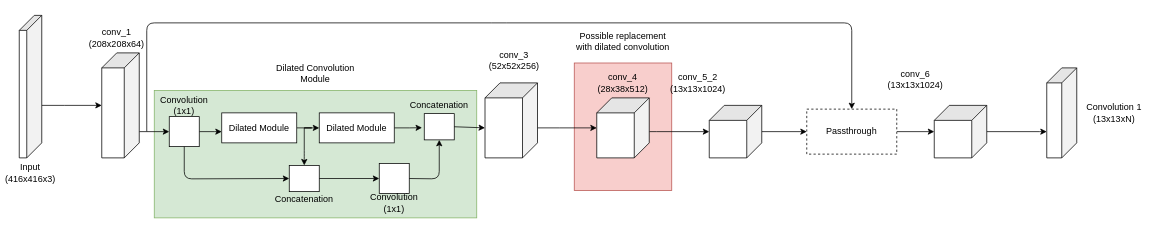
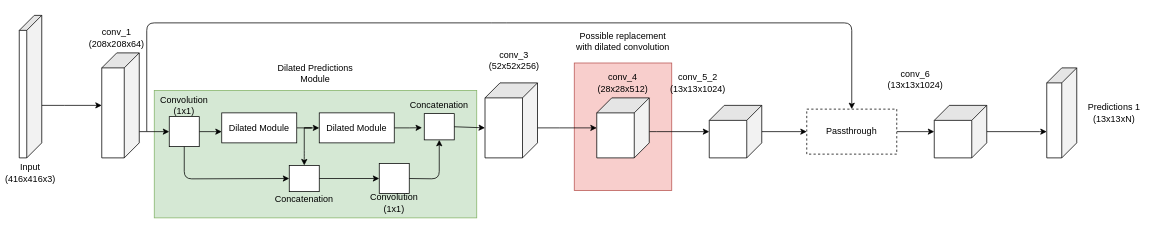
  <mxCell id="0" />
  <mxCell id="1" parent="0" />
  <mxCell id="2" value="" style="rounded=0;whiteSpace=wrap;html=1;fillColor=#f8cecc;strokeColor=#b85450;" vertex="1" parent="1"><mxGeometry x="765" y="83.5" width="130" height="170" as="geometry" /></mxCell>
  <mxCell id="3" value="" style="rounded=0;whiteSpace=wrap;html=1;fillColor=#d5e8d4;strokeColor=#82b366;" vertex="1" parent="1"><mxGeometry x="205" y="120" width="430" height="170" as="geometry" /></mxCell>
  <mxCell id="4" value="" style="edgeStyle=orthogonalEdgeStyle;rounded=0;orthogonalLoop=1;jettySize=auto;html=1;" edge="1" parent="1" source="5" target="7"><mxGeometry relative="1" as="geometry"><Array as="points"><mxPoint x="85" y="140" /><mxPoint x="85" y="140" /></Array></mxGeometry></mxCell>
  <mxCell id="5" value="" style="shape=cube;whiteSpace=wrap;html=1;boundedLbl=1;backgroundOutline=1;darkOpacity=0.05;darkOpacity2=0.1;direction=north;flipH=1;flipV=1;" vertex="1" parent="1"><mxGeometry x="25" y="20" width="30" height="190" as="geometry" /></mxCell>
  <mxCell id="6" value="" style="edgeStyle=orthogonalEdgeStyle;rounded=0;orthogonalLoop=1;jettySize=auto;html=1;entryX=0;entryY=0.5;entryDx=0;entryDy=0;" edge="1" parent="1" source="7" target="24"><mxGeometry relative="1" as="geometry"><mxPoint x="265" y="140" as="targetPoint" /><Array as="points"><mxPoint x="195" y="175" /><mxPoint x="195" y="175" /></Array></mxGeometry></mxCell>
  <mxCell id="7" value="" style="shape=cube;whiteSpace=wrap;html=1;boundedLbl=1;backgroundOutline=1;darkOpacity=0.05;darkOpacity2=0.1;direction=north;flipH=1;flipV=1;" vertex="1" parent="1"><mxGeometry x="135" y="70" width="50" height="140" as="geometry" /></mxCell>
  <mxCell id="8" value="" style="edgeStyle=orthogonalEdgeStyle;rounded=0;orthogonalLoop=1;jettySize=auto;html=1;" edge="1" parent="1" source="9" target="11"><mxGeometry relative="1" as="geometry"><Array as="points"><mxPoint x="745" y="170" /><mxPoint x="745" y="170" /></Array></mxGeometry></mxCell>
  <mxCell id="9" value="" style="shape=cube;whiteSpace=wrap;html=1;boundedLbl=1;backgroundOutline=1;darkOpacity=0.05;darkOpacity2=0.1;direction=north;flipH=1;flipV=1;" vertex="1" parent="1"><mxGeometry x="646" y="110" width="70" height="100" as="geometry" /></mxCell>
  <mxCell id="10" value="" style="edgeStyle=orthogonalEdgeStyle;rounded=0;orthogonalLoop=1;jettySize=auto;html=1;" edge="1" parent="1" source="11" target="13"><mxGeometry relative="1" as="geometry"><Array as="points"><mxPoint x="875" y="175" /><mxPoint x="875" y="175" /></Array></mxGeometry></mxCell>
  <mxCell id="11" value="" style="shape=cube;whiteSpace=wrap;html=1;boundedLbl=1;backgroundOutline=1;darkOpacity=0.05;darkOpacity2=0.1;direction=north;flipH=1;flipV=1;" vertex="1" parent="1"><mxGeometry x="795" y="130" width="70" height="80" as="geometry" /></mxCell>
  <mxCell id="12" value="" style="edgeStyle=orthogonalEdgeStyle;rounded=0;orthogonalLoop=1;jettySize=auto;html=1;" edge="1" parent="1" source="13" target="46"><mxGeometry relative="1" as="geometry" /></mxCell>
  <mxCell id="13" value="" style="shape=cube;whiteSpace=wrap;html=1;boundedLbl=1;backgroundOutline=1;darkOpacity=0.05;darkOpacity2=0.1;direction=north;flipH=1;flipV=1;" vertex="1" parent="1"><mxGeometry x="945" y="140" width="70" height="70" as="geometry" /></mxCell>
  <mxCell id="14" value="" style="edgeStyle=orthogonalEdgeStyle;rounded=0;orthogonalLoop=1;jettySize=auto;html=1;" edge="1" parent="1" source="15" target="16"><mxGeometry relative="1" as="geometry"><Array as="points"><mxPoint x="1385" y="175" /><mxPoint x="1385" y="175" /></Array></mxGeometry></mxCell>
  <mxCell id="15" value="" style="shape=cube;whiteSpace=wrap;html=1;boundedLbl=1;backgroundOutline=1;darkOpacity=0.05;darkOpacity2=0.1;direction=north;flipH=1;flipV=1;" vertex="1" parent="1"><mxGeometry x="1245" y="140" width="70" height="70" as="geometry" /></mxCell>
  <mxCell id="16" value="" style="shape=cube;whiteSpace=wrap;html=1;boundedLbl=1;backgroundOutline=1;darkOpacity=0.05;darkOpacity2=0.1;direction=north;flipH=1;flipV=1;" vertex="1" parent="1"><mxGeometry x="1395" y="90" width="40" height="120" as="geometry" /></mxCell>
  <mxCell id="17" value="conv_1&lt;br&gt;(208x208x64)" style="text;html=1;strokeColor=none;fillColor=none;align=center;verticalAlign=middle;whiteSpace=wrap;rounded=0;" vertex="1" parent="1"><mxGeometry x="135" y="40" width="40" height="20" as="geometry" /></mxCell>
  <mxCell id="18" value="conv_5_2&lt;br&gt;(13x13x1024)" style="text;html=1;strokeColor=none;fillColor=none;align=center;verticalAlign=middle;whiteSpace=wrap;rounded=0;" vertex="1" parent="1"><mxGeometry x="910" y="100" width="40" height="20" as="geometry" /></mxCell>
- <mxCell id="19" value="conv_4&lt;br&gt;(28x38x512)" style="text;html=1;strokeColor=none;fillColor=none;align=center;verticalAlign=middle;whiteSpace=wrap;rounded=0;" vertex="1" parent="1"><mxGeometry x="810" y="100" width="40" height="20" as="geometry" /></mxCell>
+ <mxCell id="19" value="conv_4&lt;br&gt;(28x28x512)" style="text;html=1;strokeColor=none;fillColor=none;align=center;verticalAlign=middle;whiteSpace=wrap;rounded=0;" vertex="1" parent="1"><mxGeometry x="810" y="100" width="40" height="20" as="geometry" /></mxCell>
  <mxCell id="20" value="conv_6&lt;br&gt;(13x13x1024)" style="text;html=1;strokeColor=none;fillColor=none;align=center;verticalAlign=middle;whiteSpace=wrap;rounded=0;" vertex="1" parent="1"><mxGeometry x="1200" y="90" width="40" height="30" as="geometry" /></mxCell>
  <mxCell id="21" value="Input&lt;br&gt;(416x416x3)" style="text;html=1;strokeColor=none;fillColor=none;align=center;verticalAlign=middle;whiteSpace=wrap;rounded=0;" vertex="1" parent="1"><mxGeometry x="20" y="220" width="40" height="20" as="geometry" /></mxCell>
- <mxCell id="22" value="Convolution 1&lt;br&gt;(13x13xN)" style="text;html=1;strokeColor=none;fillColor=none;align=center;verticalAlign=middle;whiteSpace=wrap;rounded=0;" vertex="1" parent="1"><mxGeometry x="1435" y="135" width="100" height="30" as="geometry" /></mxCell>
+ <mxCell id="22" value="Predictions 1&lt;br&gt;(13x13xN)" style="text;html=1;strokeColor=none;fillColor=none;align=center;verticalAlign=middle;whiteSpace=wrap;rounded=0;" vertex="1" parent="1"><mxGeometry x="1435" y="135" width="100" height="30" as="geometry" /></mxCell>
  <mxCell id="23" value="" style="edgeStyle=orthogonalEdgeStyle;rounded=0;orthogonalLoop=1;jettySize=auto;html=1;entryX=0;entryY=0.5;entryDx=0;entryDy=0;" edge="1" parent="1" source="24"><mxGeometry relative="1" as="geometry"><mxPoint x="295" y="175" as="targetPoint" /></mxGeometry></mxCell>
  <mxCell id="24" value="" style="whiteSpace=wrap;html=1;aspect=fixed;" vertex="1" parent="1"><mxGeometry x="225" y="155" width="40" height="40" as="geometry" /></mxCell>
  <mxCell id="25" value="Convolution&lt;br&gt;(1x1)" style="text;html=1;strokeColor=none;fillColor=none;align=center;verticalAlign=middle;whiteSpace=wrap;rounded=0;" vertex="1" parent="1"><mxGeometry x="225" y="130" width="40" height="20" as="geometry" /></mxCell>
  <mxCell id="26" value="" style="edgeStyle=orthogonalEdgeStyle;rounded=0;orthogonalLoop=1;jettySize=auto;html=1;" edge="1" parent="1" source="27" target="29"><mxGeometry relative="1" as="geometry" /></mxCell>
  <mxCell id="27" value="Dilated Module" style="rounded=0;whiteSpace=wrap;html=1;" vertex="1" parent="1"><mxGeometry x="295" y="150" width="100" height="40" as="geometry" /></mxCell>
  <mxCell id="28" value="" style="edgeStyle=orthogonalEdgeStyle;rounded=0;orthogonalLoop=1;jettySize=auto;html=1;entryX=-0.074;entryY=0.536;entryDx=0;entryDy=0;entryPerimeter=0;" edge="1" parent="1" source="29" target="30"><mxGeometry relative="1" as="geometry"><mxPoint x="605" y="170" as="targetPoint" /></mxGeometry></mxCell>
  <mxCell id="29" value="Dilated Module" style="rounded=0;whiteSpace=wrap;html=1;" vertex="1" parent="1"><mxGeometry x="425" y="150" width="100" height="40" as="geometry" /></mxCell>
  <mxCell id="30" value="" style="rounded=0;whiteSpace=wrap;html=1;" vertex="1" parent="1"><mxGeometry x="565" y="151" width="40" height="35" as="geometry" /></mxCell>
  <mxCell id="31" value="Concatenation" style="text;html=1;strokeColor=none;fillColor=none;align=center;verticalAlign=middle;whiteSpace=wrap;rounded=0;" vertex="1" parent="1"><mxGeometry x="565" y="130" width="40" height="20" as="geometry" /></mxCell>
  <mxCell id="32" value="" style="rounded=0;whiteSpace=wrap;html=1;" vertex="1" parent="1"><mxGeometry x="385" y="220" width="40" height="35" as="geometry" /></mxCell>
  <mxCell id="33" value="Concatenation" style="text;html=1;strokeColor=none;fillColor=none;align=center;verticalAlign=middle;whiteSpace=wrap;rounded=0;" vertex="1" parent="1"><mxGeometry x="385" y="255" width="40" height="20" as="geometry" /></mxCell>
  <mxCell id="34" value="" style="whiteSpace=wrap;html=1;aspect=fixed;" vertex="1" parent="1"><mxGeometry x="505" y="217.5" width="40" height="40" as="geometry" /></mxCell>
  <mxCell id="35" value="Convolution&lt;br&gt;(1x1)" style="text;html=1;strokeColor=none;fillColor=none;align=center;verticalAlign=middle;whiteSpace=wrap;rounded=0;" vertex="1" parent="1"><mxGeometry x="505" y="260" width="40" height="20" as="geometry" /></mxCell>
  <mxCell id="36" value="" style="endArrow=classic;html=1;entryX=0.5;entryY=0;entryDx=0;entryDy=0;" edge="1" parent="1" target="32"><mxGeometry width="50" height="50" relative="1" as="geometry"><mxPoint x="405" y="170" as="sourcePoint" /><mxPoint x="435" y="210" as="targetPoint" /><Array as="points"><mxPoint x="405" y="210" /></Array></mxGeometry></mxCell>
  <mxCell id="37" value="" style="endArrow=classic;html=1;entryX=0;entryY=0.5;entryDx=0;entryDy=0;exitX=0.5;exitY=1;exitDx=0;exitDy=0;" edge="1" parent="1" source="24" target="32"><mxGeometry width="50" height="50" relative="1" as="geometry"><mxPoint x="275" y="260" as="sourcePoint" /><mxPoint x="325" y="210" as="targetPoint" /><Array as="points"><mxPoint x="245" y="238" /></Array></mxGeometry></mxCell>
  <mxCell id="38" value="" style="endArrow=classic;html=1;entryX=0;entryY=0.5;entryDx=0;entryDy=0;exitX=1;exitY=0.5;exitDx=0;exitDy=0;" edge="1" parent="1" source="32" target="34"><mxGeometry width="50" height="50" relative="1" as="geometry"><mxPoint x="255" y="310" as="sourcePoint" /><mxPoint x="305" y="260" as="targetPoint" /></mxGeometry></mxCell>
  <mxCell id="39" value="" style="endArrow=classic;html=1;entryX=0.5;entryY=1;entryDx=0;entryDy=0;exitX=1;exitY=0.5;exitDx=0;exitDy=0;" edge="1" parent="1" source="34" target="30"><mxGeometry width="50" height="50" relative="1" as="geometry"><mxPoint x="585" y="270" as="sourcePoint" /><mxPoint x="635" y="220" as="targetPoint" /><Array as="points"><mxPoint x="585" y="238" /></Array></mxGeometry></mxCell>
  <mxCell id="40" value="" style="endArrow=classic;html=1;entryX=0;entryY=0;entryDx=60;entryDy=70;entryPerimeter=0;exitX=1;exitY=0.5;exitDx=0;exitDy=0;" edge="1" parent="1" source="30" target="9"><mxGeometry width="50" height="50" relative="1" as="geometry"><mxPoint x="595" y="270" as="sourcePoint" /><mxPoint x="645" y="220" as="targetPoint" /></mxGeometry></mxCell>
- <mxCell id="41" value="Dilated Convolution Module" style="text;html=1;strokeColor=none;fillColor=none;align=center;verticalAlign=middle;whiteSpace=wrap;rounded=0;" vertex="1" parent="1"><mxGeometry x="355" y="87" width="130" height="20" as="geometry" /></mxCell>
+ <mxCell id="41" value="Dilated Predictions Module" style="text;html=1;strokeColor=none;fillColor=none;align=center;verticalAlign=middle;whiteSpace=wrap;rounded=0;" vertex="1" parent="1"><mxGeometry x="355" y="87" width="130" height="20" as="geometry" /></mxCell>
  <mxCell id="42" value="Possible replacement with dilated convolution" style="text;html=1;strokeColor=none;fillColor=none;align=center;verticalAlign=middle;whiteSpace=wrap;rounded=0;" vertex="1" parent="1"><mxGeometry x="760" y="40" width="140" height="30" as="geometry" /></mxCell>
  <mxCell id="43" value="conv_3&lt;br&gt;(52x52x256)" style="text;html=1;strokeColor=none;fillColor=none;align=center;verticalAlign=middle;whiteSpace=wrap;rounded=0;" vertex="1" parent="1"><mxGeometry x="665" y="70" width="40" height="20" as="geometry" /></mxCell>
  <mxCell id="44" value="" style="endArrow=classic;html=1;entryX=0.5;entryY=0;entryDx=0;entryDy=0;" edge="1" parent="1" target="46"><mxGeometry width="50" height="50" relative="1" as="geometry"><mxPoint x="195" y="175" as="sourcePoint" /><mxPoint x="595" y="-30" as="targetPoint" /><Array as="points"><mxPoint x="195" y="30" /><mxPoint x="665" y="30" /><mxPoint x="1135" y="30" /></Array></mxGeometry></mxCell>
  <mxCell id="45" value="" style="edgeStyle=orthogonalEdgeStyle;rounded=0;orthogonalLoop=1;jettySize=auto;html=1;" edge="1" parent="1" source="46" target="15"><mxGeometry relative="1" as="geometry" /></mxCell>
  <mxCell id="46" value="Passthrough" style="rounded=0;whiteSpace=wrap;html=1;dashed=1;" vertex="1" parent="1"><mxGeometry x="1075" y="145" width="120" height="60" as="geometry" /></mxCell>
